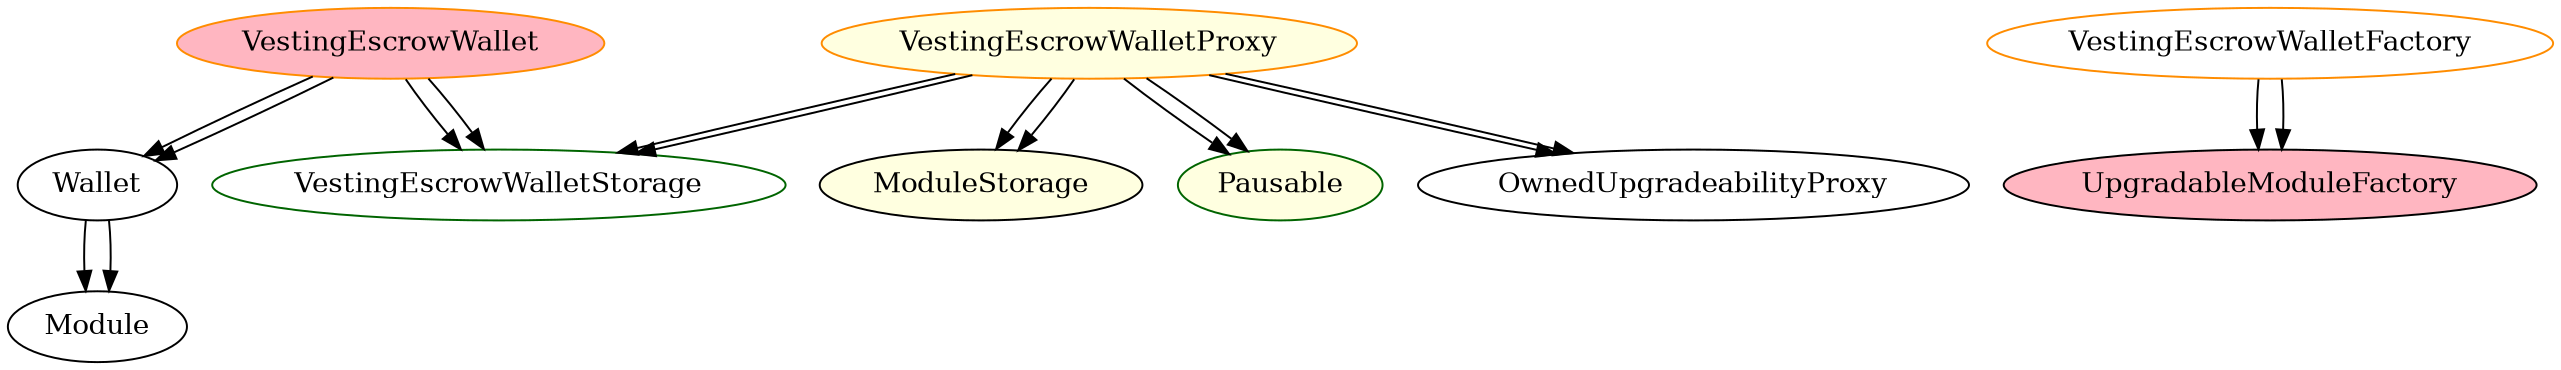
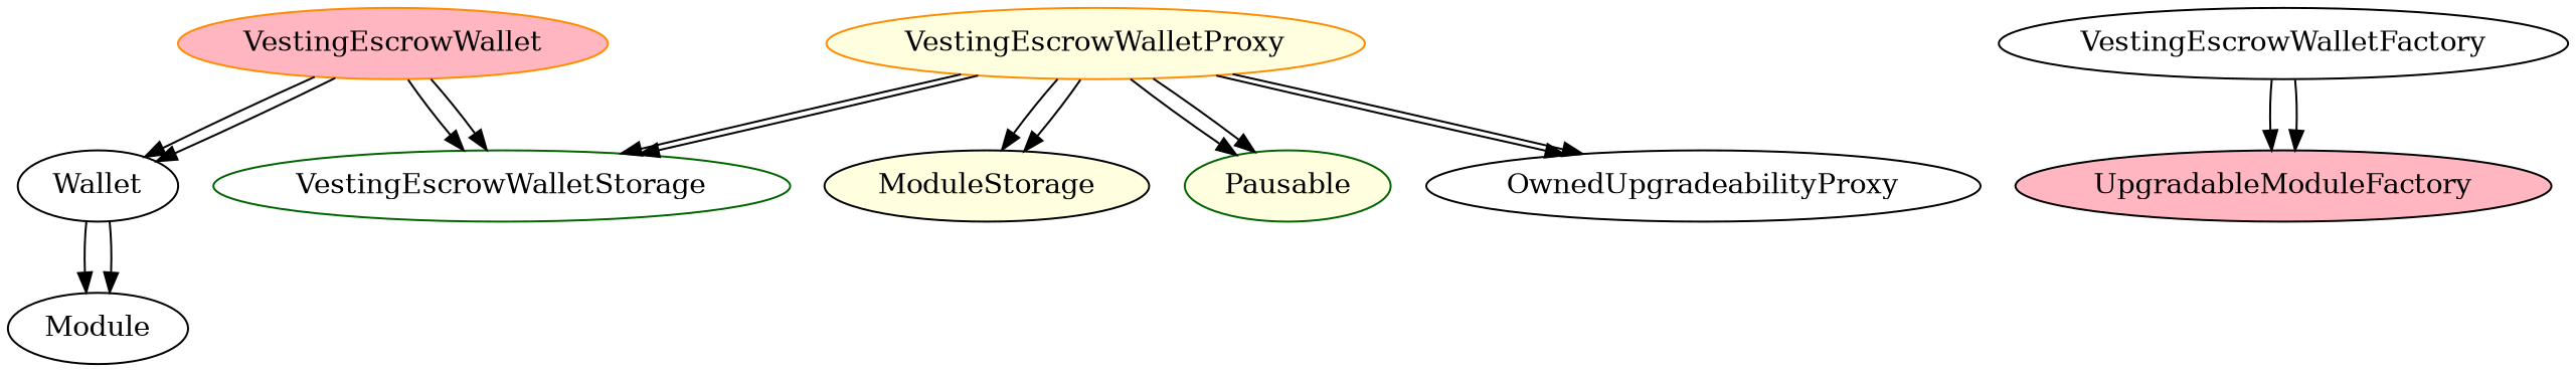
  digraph {
    node [color=black fillcolor=white style=filled]
    VestingEscrowWallet [color=darkorange fillcolor=lightpink]
    VestingEscrowWalletStorage [color=darkgreen]
    Wallet
    Module
-   VestingEscrowWalletFactory [color=darkorange]
+   VestingEscrowWalletFactory
    UpgradableModuleFactory [fillcolor=lightpink]
    VestingEscrowWalletProxy [color=darkorange fillcolor=lightyellow]
    ModuleStorage [fillcolor=lightyellow]
    Pausable [color=darkgreen fillcolor=lightyellow]
    OwnedUpgradeabilityProxy
    VestingEscrowWallet -> VestingEscrowWalletStorage
    VestingEscrowWallet -> VestingEscrowWalletStorage
    VestingEscrowWallet -> Wallet
    VestingEscrowWallet -> Wallet
    Wallet -> Module
    Wallet -> Module
    VestingEscrowWalletFactory -> UpgradableModuleFactory
    VestingEscrowWalletFactory -> UpgradableModuleFactory
    VestingEscrowWalletProxy -> VestingEscrowWalletStorage
    VestingEscrowWalletProxy -> VestingEscrowWalletStorage
    VestingEscrowWalletProxy -> ModuleStorage
    VestingEscrowWalletProxy -> ModuleStorage
    VestingEscrowWalletProxy -> Pausable
    VestingEscrowWalletProxy -> Pausable
    VestingEscrowWalletProxy -> OwnedUpgradeabilityProxy
    VestingEscrowWalletProxy -> OwnedUpgradeabilityProxy
  }
